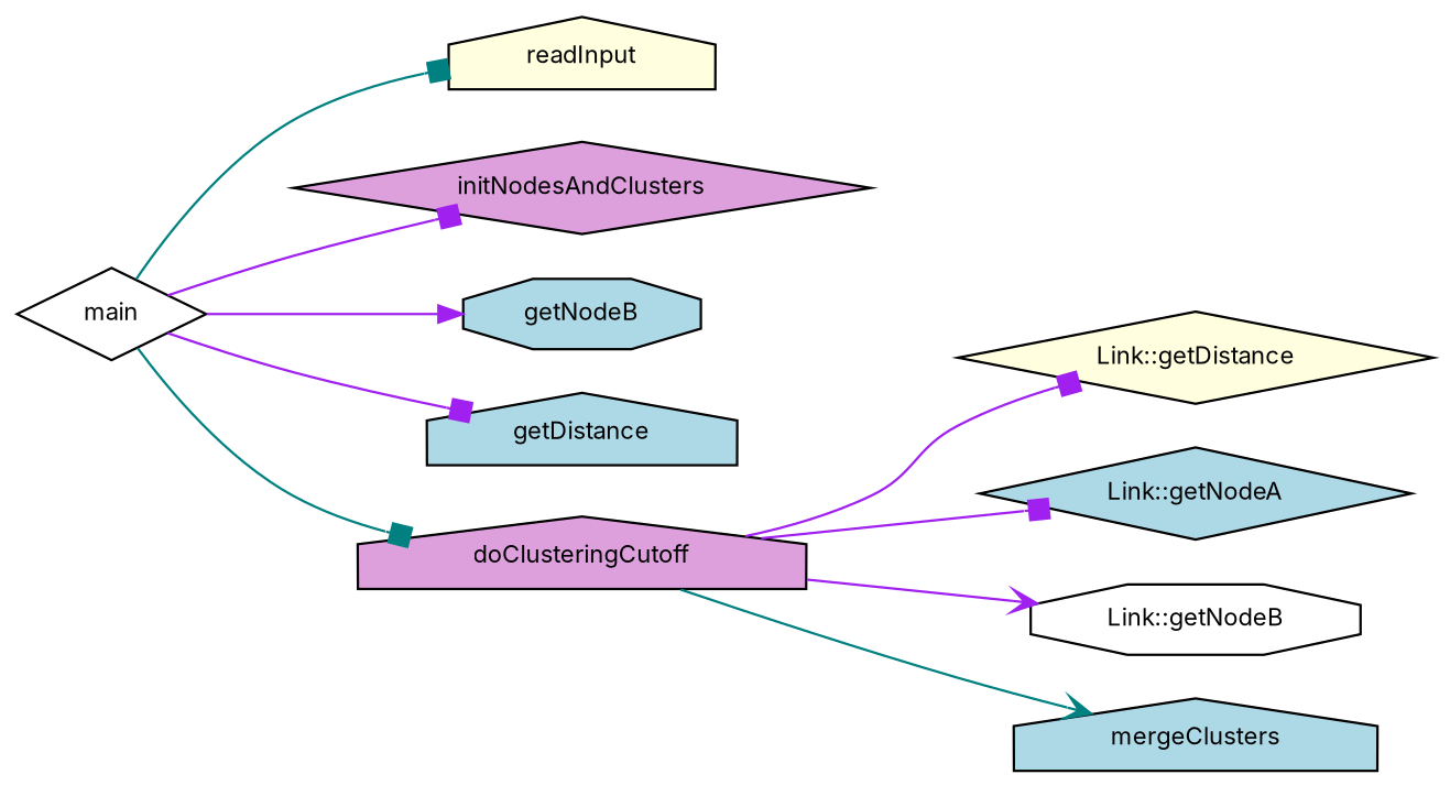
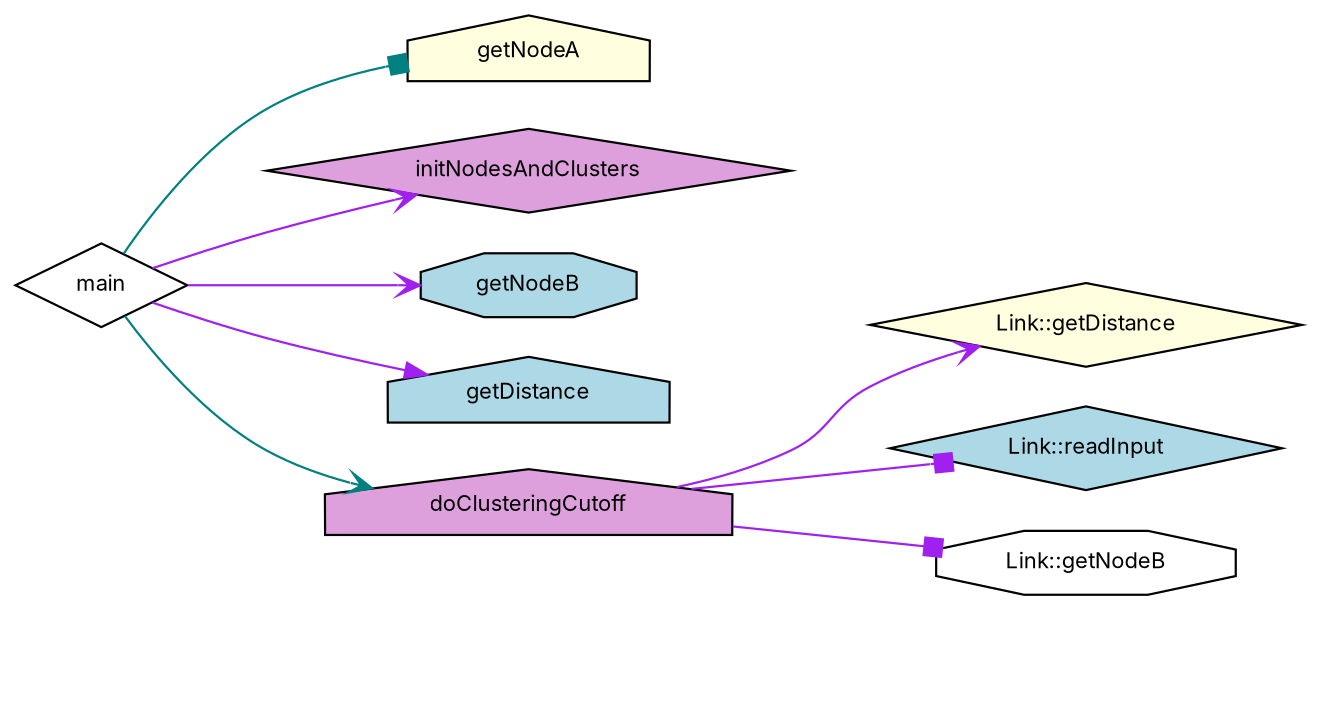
  digraph {
    fontname=Inter
    rankdir=LR
    node [color=black fillcolor=lightblue fontname=Inter fontsize=10 shape=diamond style=filled]
    edge [arrowhead=box color=purple fontname=Inter fontsize=10 labelfontname=Helvetica labelfontsize=10 style=solid]
    n1 [fillcolor=white fontcolor=black height=0.2 label=main width=0.4]
-   n2 [fillcolor=lightyellow height=0.2 label=readInput shape=house width=0.4]
+   n2 [fillcolor=lightyellow height=0.2 label=getNodeA shape=house width=0.4]
    n3 [fillcolor=plum height=0.2 label=initNodesAndClusters width=0.4]
    n4 [height=0.2 label=getNodeB shape=octagon width=0.4]
    n5 [height=0.2 label=getDistance shape=house width=0.4]
    n6 [fillcolor=plum height=0.2 label=doClusteringCutoff shape=house width=0.4]
    n7 [fillcolor=lightyellow height=0.2 label="Link::getDistance" width=0.4]
-   n8 [height=0.2 label="Link::getNodeA" width=0.4]
+   n8 [height=0.2 label="Link::readInput" width=0.4]
    n9 [fillcolor=white height=0.2 label="Link::getNodeB" shape=octagon width=0.4]
-   n10 [height=0.2 label=mergeClusters shape=house width=0.4]
    n1 -> n2 [color=teal]
-   n1 -> n3
-   n1 -> n4 [arrowhead=normal]
-   n1 -> n5
-   n1 -> n6 [color=teal]
-   n6 -> n7
+   n1 -> n3 [arrowhead=vee]
+   n1 -> n4 [arrowhead=vee]
+   n1 -> n5 [arrowhead=normal]
+   n1 -> n6 [arrowhead=vee color=teal]
+   n6 -> n7 [arrowhead=vee]
    n6 -> n8
-   n6 -> n9 [arrowhead=vee]
-   n6 -> n10 [arrowhead=vee color=teal]
+   n6 -> n9
  }
